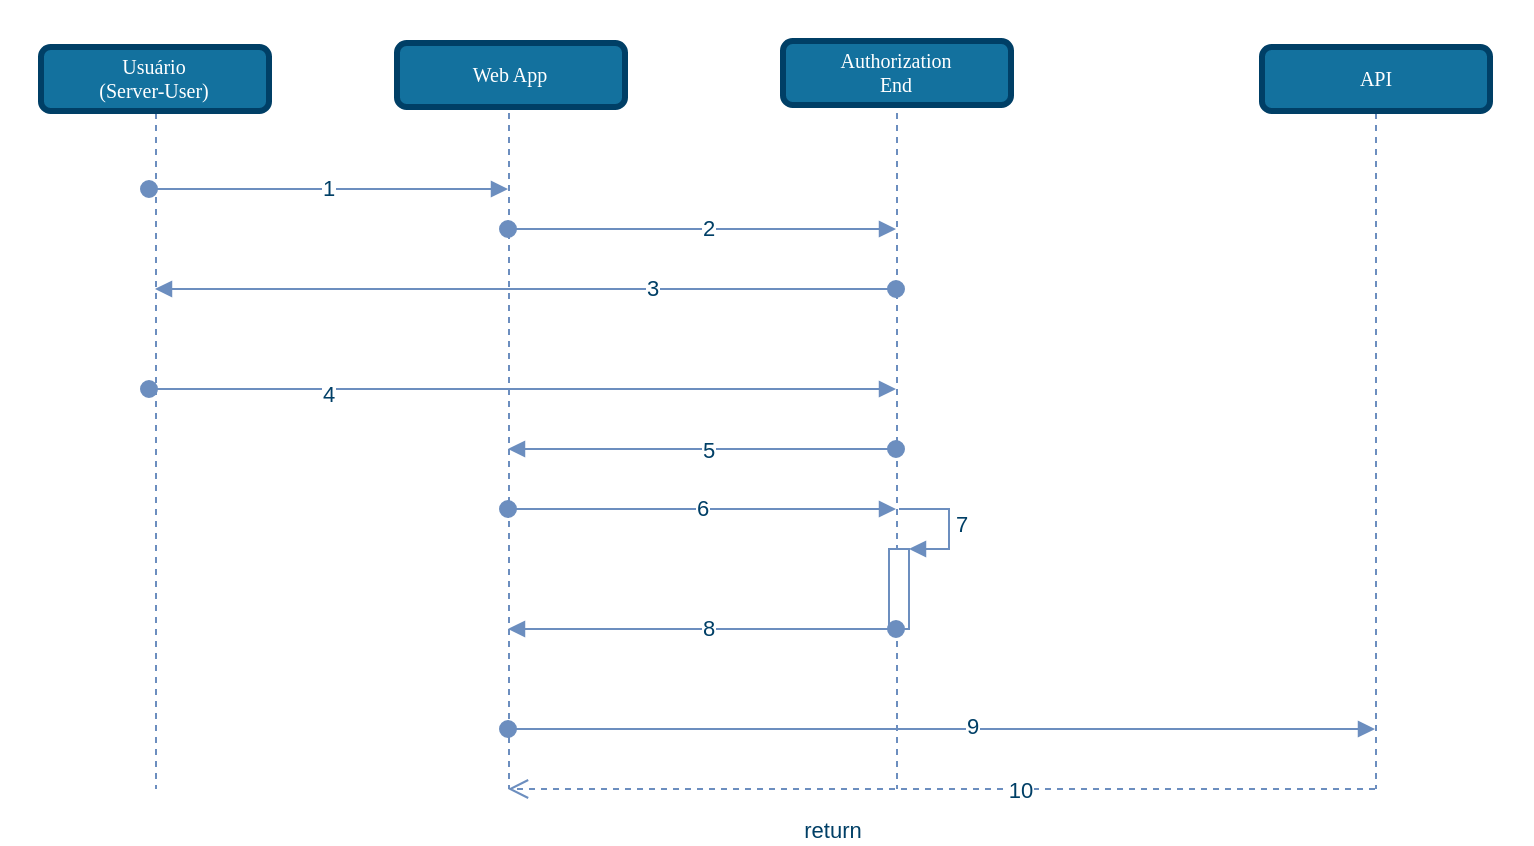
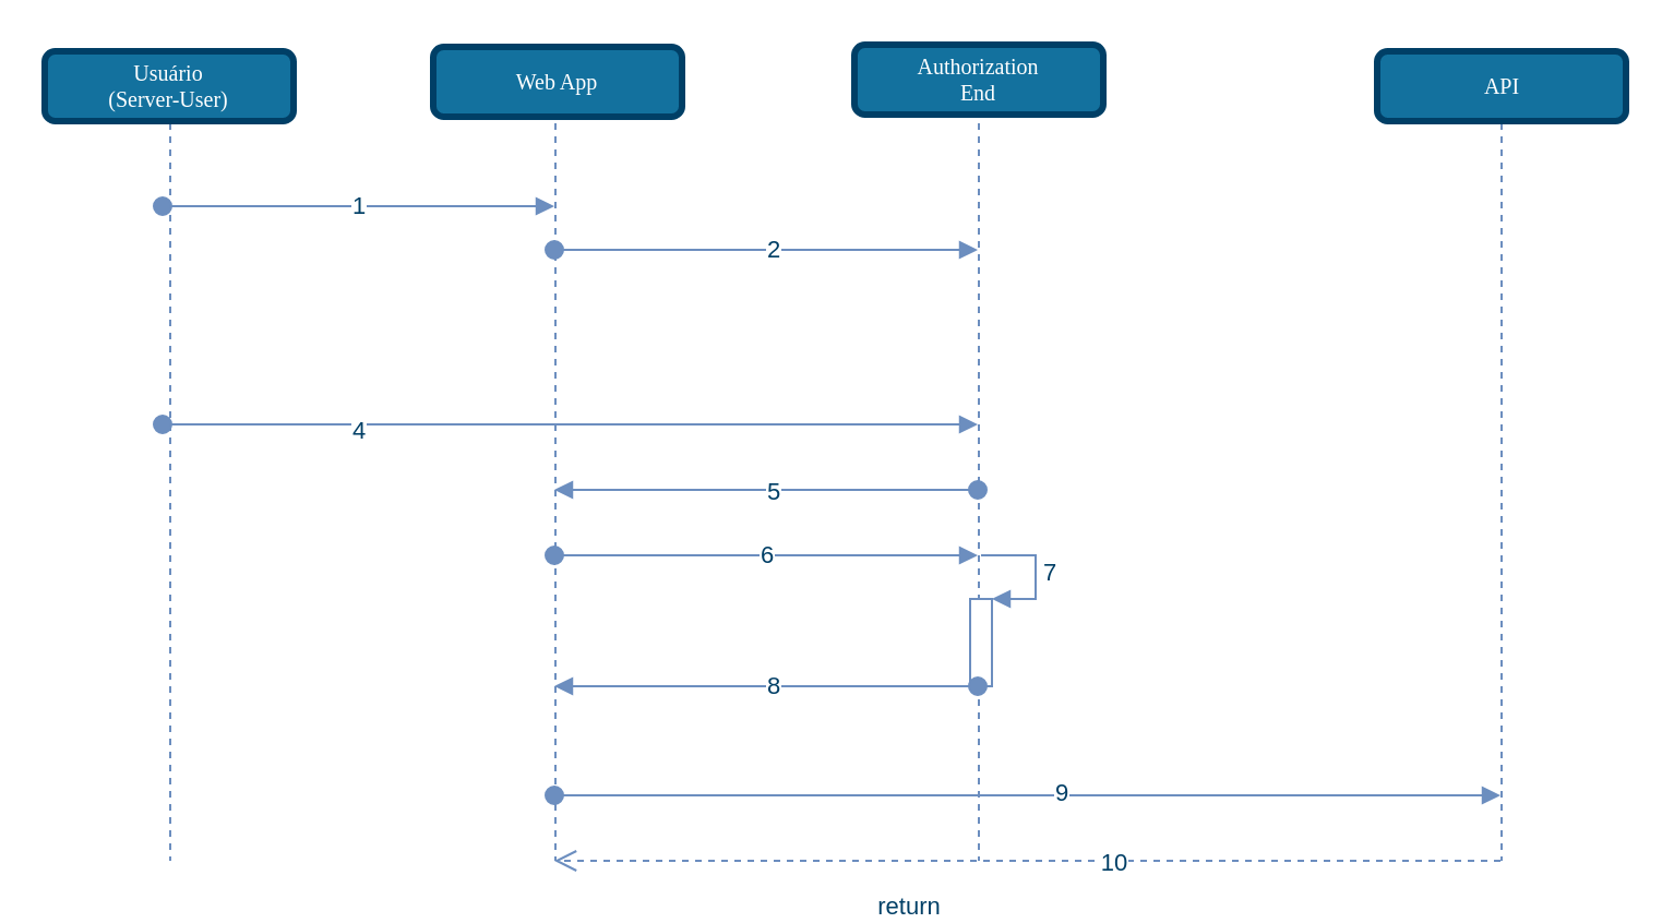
  <mxCell id="0" />
  <mxCell id="1" parent="0" />
  <mxCell id="2" value="User" style="shape=umlLifeline;perimeter=lifelinePerimeter;whiteSpace=wrap;html=1;container=1;collapsible=0;recursiveResize=0;outlineConnect=0;size=20;fillColor=#dae8fc;strokeColor=#6c8ebf;" parent="1" vertex="1"><mxGeometry x="24" y="24" width="107" height="370" as="geometry" /></mxCell>
  <mxCell id="3" value="1" style="html=1;verticalAlign=middle;startArrow=oval;startFill=1;endArrow=block;startSize=8;fillColor=#dae8fc;strokeColor=#6c8ebf;fontColor=#003F66;fontSize=11;" parent="2" target="6" edge="1"><mxGeometry width="60" relative="1" as="geometry"><mxPoint x="50" y="70" as="sourcePoint" /><mxPoint x="110" y="70" as="targetPoint" /></mxGeometry></mxCell>
  <mxCell id="4" value="4" style="html=1;verticalAlign=top;startArrow=oval;startFill=1;endArrow=block;startSize=8;fillColor=#dae8fc;strokeColor=#6c8ebf;fontColor=#003F66;fontSize=11;" parent="2" target="8" edge="1"><mxGeometry x="-0.518" y="10" width="60" relative="1" as="geometry"><mxPoint x="50" y="170" as="sourcePoint" /><mxPoint x="110" y="170" as="targetPoint" /><mxPoint as="offset" /></mxGeometry></mxCell>
  <mxCell id="5" value="Usuário&lt;br&gt;(Server-User)" style="rounded=1;whiteSpace=wrap;html=1;comic=0;shadow=0;backgroundOutline=0;snapToPoint=0;fixDash=0;strokeWidth=3;fontFamily=Verdana;fontStyle=0;labelBackgroundColor=none;labelBorderColor=none;fontSize=10;fillColor=#13719E;strokeColor=#003F66;fontColor=#ffffff;" vertex="1" parent="2"><mxGeometry x="-4" y="-1" width="114" height="32" as="geometry" /></mxCell>
  <mxCell id="6" value="Web App" style="shape=umlLifeline;perimeter=lifelinePerimeter;whiteSpace=wrap;html=1;container=1;collapsible=0;recursiveResize=0;outlineConnect=0;size=20;fillColor=#dae8fc;strokeColor=#6c8ebf;" parent="1" vertex="1"><mxGeometry x="204" y="24" width="100" height="370" as="geometry" /></mxCell>
  <mxCell id="7" value="Web App" style="rounded=1;whiteSpace=wrap;html=1;comic=0;shadow=0;backgroundOutline=0;snapToPoint=0;fixDash=0;strokeWidth=3;fontFamily=Verdana;fontStyle=0;labelBackgroundColor=none;labelBorderColor=none;fontSize=10;fillColor=#13719E;strokeColor=#003F66;fontColor=#ffffff;" vertex="1" parent="6"><mxGeometry x="-6" y="-3" width="114" height="32" as="geometry" /></mxCell>
  <mxCell id="8" value="&lt;span class=&quot;normaltextrun&quot;&gt;&lt;i&gt;&lt;span style=&quot;font-size: 10.5pt ; line-height: 110% ; font-family: &amp;#34;arial&amp;#34; , sans-serif&quot;&gt;Authorization&lt;/span&gt;&lt;/i&gt;&lt;/span&gt;" style="shape=umlLifeline;perimeter=lifelinePerimeter;whiteSpace=wrap;html=1;container=1;collapsible=0;recursiveResize=0;outlineConnect=0;size=20;fillColor=#dae8fc;strokeColor=#6c8ebf;" parent="1" vertex="1"><mxGeometry x="398" y="24" width="100" height="370" as="geometry" /></mxCell>
  <mxCell id="9" value="" style="html=1;points=[];perimeter=orthogonalPerimeter;strokeColor=#6c8ebf;fillColor=#FFFFFF;fontColor=#003F66;verticalAlign=middle;fontSize=11;" parent="8" vertex="1"><mxGeometry x="46" y="250" width="10" height="40" as="geometry" /></mxCell>
  <mxCell id="10" value="7" style="edgeStyle=orthogonalEdgeStyle;html=1;align=left;spacingLeft=2;endArrow=block;rounded=0;entryX=1;entryY=0;fillColor=#dae8fc;strokeColor=#6c8ebf;fontColor=#003F66;verticalAlign=middle;fontSize=11;" parent="8" target="9" edge="1"><mxGeometry relative="1" as="geometry"><mxPoint x="51" y="230" as="sourcePoint" /><Array as="points"><mxPoint x="76" y="230" /></Array></mxGeometry></mxCell>
  <mxCell id="11" value="API" style="shape=umlLifeline;perimeter=lifelinePerimeter;whiteSpace=wrap;html=1;container=1;collapsible=0;recursiveResize=0;outlineConnect=0;size=20;fillColor=#dae8fc;strokeColor=#6c8ebf;" parent="1" vertex="1"><mxGeometry x="634" y="24" width="107" height="370" as="geometry" /></mxCell>
  <mxCell id="12" value="API" style="rounded=1;whiteSpace=wrap;html=1;comic=0;shadow=0;backgroundOutline=0;snapToPoint=0;fixDash=0;strokeWidth=3;fontFamily=Verdana;fontStyle=0;labelBackgroundColor=none;labelBorderColor=none;fontSize=10;fillColor=#13719E;strokeColor=#003F66;fontColor=#ffffff;" vertex="1" parent="11"><mxGeometry x="-3.5" y="-1" width="114" height="32" as="geometry" /></mxCell>
- <mxCell id="13" value="3" style="html=1;verticalAlign=middle;startArrow=oval;startFill=1;endArrow=block;startSize=8;fillColor=#dae8fc;strokeColor=#6c8ebf;fontColor=#003F66;fontSize=11;" parent="1" source="8" target="2" edge="1"><mxGeometry x="-0.34" width="60" relative="1" as="geometry"><mxPoint x="394" y="194" as="sourcePoint" /><mxPoint x="454" y="194" as="targetPoint" /><Array as="points"><mxPoint x="304" y="144" /></Array><mxPoint as="offset" /></mxGeometry></mxCell>
  <mxCell id="14" value="2" style="html=1;verticalAlign=middle;startArrow=oval;startFill=1;endArrow=block;startSize=8;fillColor=#dae8fc;strokeColor=#6c8ebf;fontColor=#003F66;fontSize=11;" parent="1" source="6" target="8" edge="1"><mxGeometry x="0.036" width="60" relative="1" as="geometry"><mxPoint x="254" y="104" as="sourcePoint" /><mxPoint x="314" y="104" as="targetPoint" /><Array as="points"><mxPoint x="324" y="114" /></Array><mxPoint as="offset" /></mxGeometry></mxCell>
  <mxCell id="15" value="5" style="html=1;verticalAlign=bottom;startArrow=oval;startFill=1;endArrow=block;startSize=8;fillColor=#dae8fc;strokeColor=#6c8ebf;fontColor=#003F66;fontSize=11;" parent="1" source="8" target="6" edge="1"><mxGeometry x="-0.036" y="10" width="60" relative="1" as="geometry"><mxPoint x="394" y="194" as="sourcePoint" /><mxPoint x="454" y="194" as="targetPoint" /><Array as="points"><mxPoint x="354" y="224" /></Array><mxPoint as="offset" /></mxGeometry></mxCell>
  <mxCell id="16" value="6" style="html=1;verticalAlign=middle;startArrow=oval;startFill=1;endArrow=block;startSize=8;fillColor=#dae8fc;strokeColor=#6c8ebf;fontColor=#003F66;fontSize=11;" parent="1" source="6" target="8" edge="1"><mxGeometry width="60" relative="1" as="geometry"><mxPoint x="384" y="274" as="sourcePoint" /><mxPoint x="454" y="194" as="targetPoint" /><Array as="points"><mxPoint x="284" y="254" /></Array></mxGeometry></mxCell>
  <mxCell id="17" value="8" style="html=1;verticalAlign=middle;startArrow=oval;startFill=1;endArrow=block;startSize=8;fillColor=#dae8fc;strokeColor=#6c8ebf;fontColor=#003F66;fontSize=11;" parent="1" source="8" target="6" edge="1"><mxGeometry x="-0.036" width="60" relative="1" as="geometry"><mxPoint x="394" y="194" as="sourcePoint" /><mxPoint x="454" y="194" as="targetPoint" /><Array as="points"><mxPoint x="374" y="314" /><mxPoint x="344" y="314" /></Array><mxPoint as="offset" /></mxGeometry></mxCell>
  <mxCell id="18" value="" style="html=1;verticalAlign=middle;startArrow=oval;startFill=1;endArrow=block;startSize=8;fillColor=#dae8fc;strokeColor=#6c8ebf;fontColor=#003F66;fontSize=11;" parent="1" source="6" target="11" edge="1"><mxGeometry width="60" relative="1" as="geometry"><mxPoint x="394" y="194" as="sourcePoint" /><mxPoint x="554" y="274" as="targetPoint" /><Array as="points"><mxPoint x="564" y="364" /></Array></mxGeometry></mxCell>
  <mxCell id="19" value="9" style="edgeLabel;html=1;align=center;verticalAlign=middle;resizable=0;points=[];fontColor=#003F66;fontSize=11;" parent="18" vertex="1" connectable="0"><mxGeometry x="0.072" y="2" relative="1" as="geometry"><mxPoint as="offset" /></mxGeometry></mxCell>
  <mxCell id="20" value="return" style="html=1;verticalAlign=bottom;endArrow=open;dashed=1;endSize=8;fillColor=#dae8fc;strokeColor=#6c8ebf;fontColor=#003F66;fontSize=11;" parent="1" source="11" target="6" edge="1"><mxGeometry x="0.254" y="30" relative="1" as="geometry"><mxPoint x="464" y="194" as="sourcePoint" /><mxPoint x="384" y="194" as="targetPoint" /><Array as="points"><mxPoint x="524" y="394" /></Array><mxPoint x="1" as="offset" /></mxGeometry></mxCell>
  <mxCell id="21" value="10" style="edgeLabel;html=1;align=center;verticalAlign=middle;resizable=0;points=[];fontSize=11;fontColor=#003F66;" vertex="1" connectable="0" parent="20"><mxGeometry x="-0.179" relative="1" as="geometry"><mxPoint as="offset" /></mxGeometry></mxCell>
  <mxCell id="22" value="Authorization&lt;br&gt;End" style="rounded=1;whiteSpace=wrap;html=1;comic=0;shadow=0;backgroundOutline=0;snapToPoint=0;fixDash=0;strokeWidth=3;fontFamily=Verdana;fontStyle=0;labelBackgroundColor=none;labelBorderColor=none;fontSize=10;fillColor=#13719E;strokeColor=#003F66;fontColor=#ffffff;" vertex="1" parent="1"><mxGeometry x="391" y="20" width="114" height="32" as="geometry" /></mxCell>
